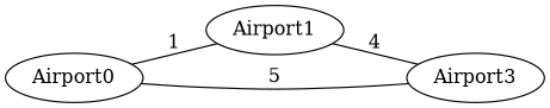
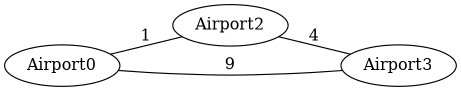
  graph {
    rankdir=LR
    n1 [abbreviation=a1 label=Airport0]
-   n2 [abbreviation=a2 label=Airport1]
+   n2 [abbreviation=a2 label=Airport2]
    n3 [abbreviation=a3 label=Airport3]
    n1 -- n2 [distance=1 label=1]
-   n1 -- n3 [distance=5 label=5]
+   n1 -- n3 [distance=5 label=9]
    n2 -- n3 [distance=4 label=4]
  }
